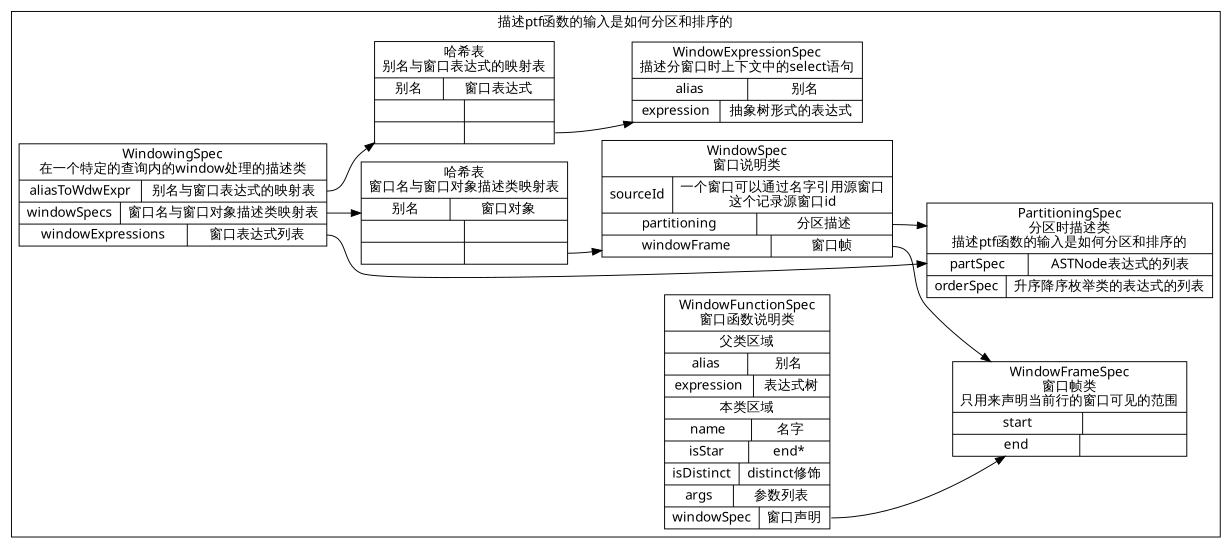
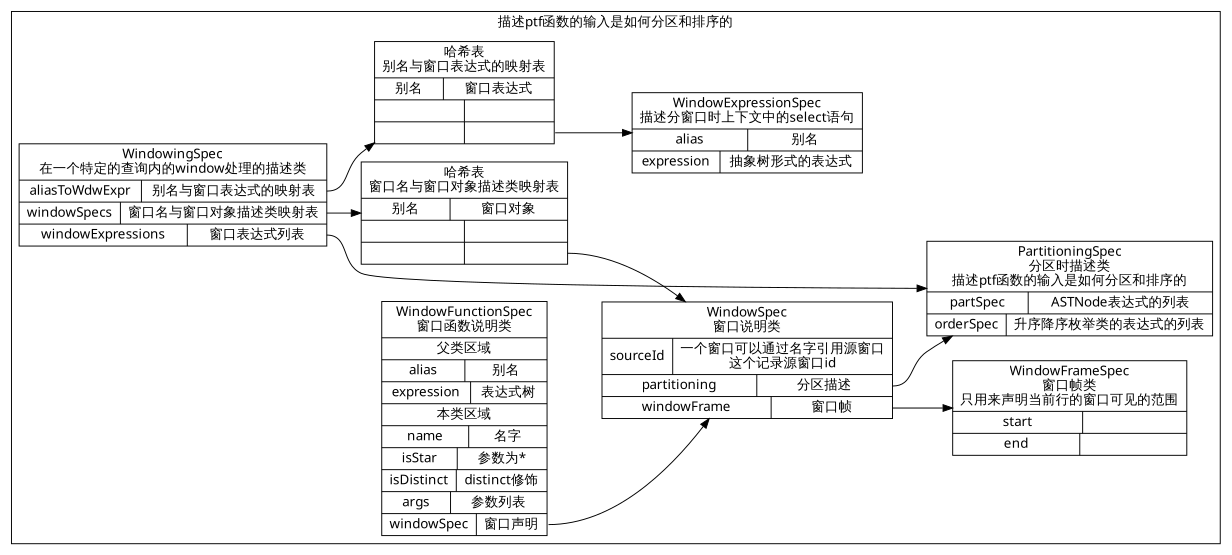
  digraph {
    fontname=FangSong
    rankdir=LR
    node [fontname=FangSong shape=record]
    edge [fontname=FangSong]
    n1 [label="WindowingSpec\n在一个特定的查询内的window处理的描述类 |{<aliasToWdwExpr> aliasToWdwExpr | <aliasToWdwExprDesc> 别名与窗口表达式的映射表} |{<windowSpecs> windowSpecs | <windowSpecsDesc> 窗口名与窗口对象描述类映射表 } |{<windowExpressions> windowExpressions | <windowExpressionsDesc> 窗口表达式列表} "]
    n2 [label="哈希表\n别名与窗口表达式的映射表 |{别名|窗口表达式}|{ | } |{ | <WindowExpressionSpecDesc>}"]
    n3 [label="WindowExpressionSpec\n描述分窗口时上下文中的select语句 |{<alias> alias | <aliasDesc> 别名 } | {<expression> expression | <expressionDesc> 抽象树形式的表达式} "]
    n4 [label="哈希表\n窗口名与窗口对象描述类映射表 |{别名|窗口对象}|{ | } |{ | <WindowSpecDesc>}"]
    n5 [label="WindowSpec\n窗口说明类|{<sourceId> sourceId | <sourceIdDesc> 一个窗口可以通过名字引用源窗口\n这个记录源窗口id} |{<partitioning> partitioning | <partitioningDesc> 分区描述} |{<windowFrame> windowFrame | <windowFrameDesc> 窗口帧}"]
-   n6 [label="WindowFunctionSpec\n窗口函数说明类|父类区域|{<alias> alias | <aliasDesc> 别名} |{<expression> expression | <expressionDesc> 表达式树} |本类区域|{<name> name | <nameDesc> 名字 } |{<isStar> isStar | <isStarDesc> end*} |{<isDistinct> isDistinct | <isDistinctDesc> distinct修饰} |{<args> args | <argsDesc> 参数列表} |{<windowSpec> windowSpec | <windowSpecDesc> 窗口声明} "]
+   n6 [label="WindowFunctionSpec\n窗口函数说明类|父类区域|{<alias> alias | <aliasDesc> 别名} |{<expression> expression | <expressionDesc> 表达式树} |本类区域|{<name> name | <nameDesc> 名字 } |{<isStar> isStar | <isStarDesc> 参数为*} |{<isDistinct> isDistinct | <isDistinctDesc> distinct修饰} |{<args> args | <argsDesc> 参数列表} |{<windowSpec> windowSpec | <windowSpecDesc> 窗口声明} "]
    n7 [label="WindowFrameSpec\n窗口帧类\n只用来声明当前行的窗口可见的范围|{<start> start | <startDesc>} |{<end> end | <endDesc> } "]
    n8 [label="PartitioningSpec\n分区时描述类\n描述ptf函数的输入是如何分区和排序的 | {<partSpec> partSpec | <partSpecDesc> ASTNode表达式的列表} |{<orderSpec> orderSpec | <orderSpecDesc> 升序降序枚举类的表达式的列表 } "]
    subgraph cluster_1 {
      label="描述ptf函数的输入是如何分区和排序的"
      n1
      n2
      n3
      n4
      n5
      n6
      n7
      n8
    }
    n1 -> n2 [tailport=aliasToWdwExprDesc]
    n1 -> n4 [tailport=windowSpecsDesc]
    n1 -> n8 [tailport=windowExpressionsDesc]
    n2 -> n3 [tailport=WindowExpressionSpecDesc]
    n4 -> n5 [tailport=WindowSpecDesc]
    n5 -> n7 [tailport=windowFrameDesc]
    n5 -> n8 [tailport=partitioningDesc]
-   n6 -> n7 [tailport=windowSpecDesc]
+   n6 -> n5 [tailport=windowSpecDesc]
  }
